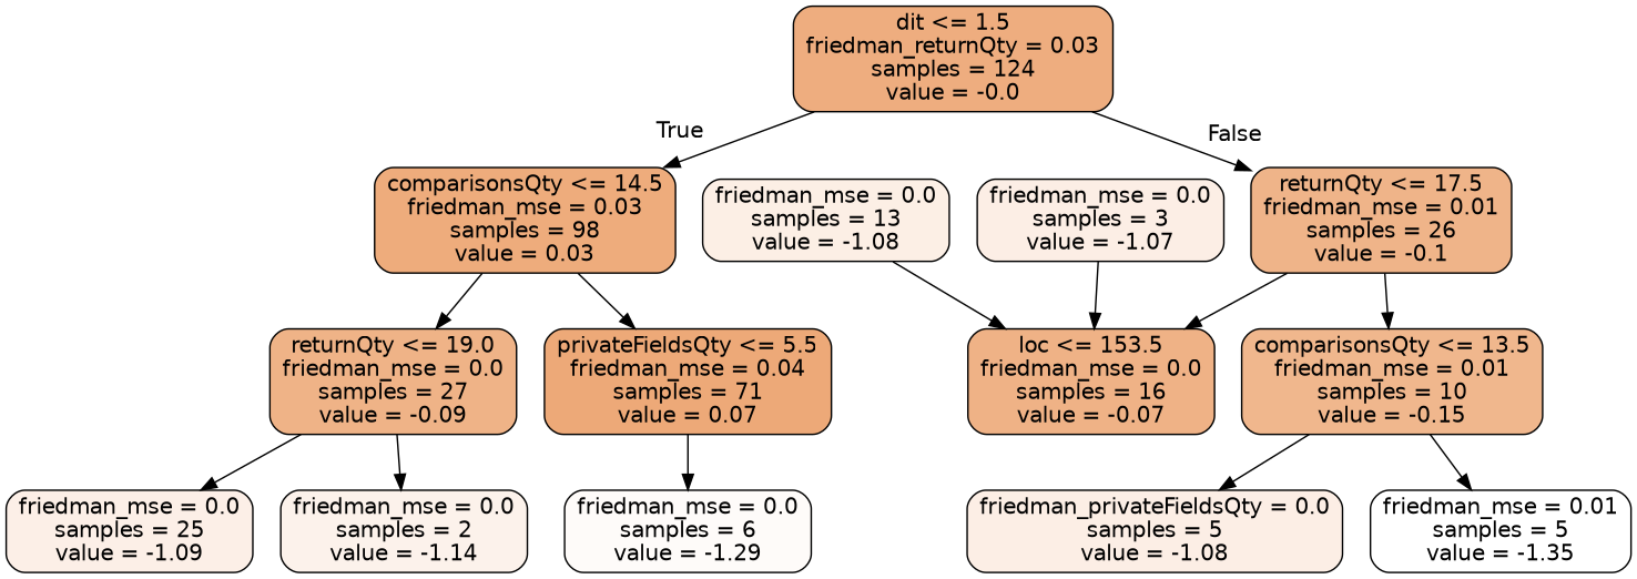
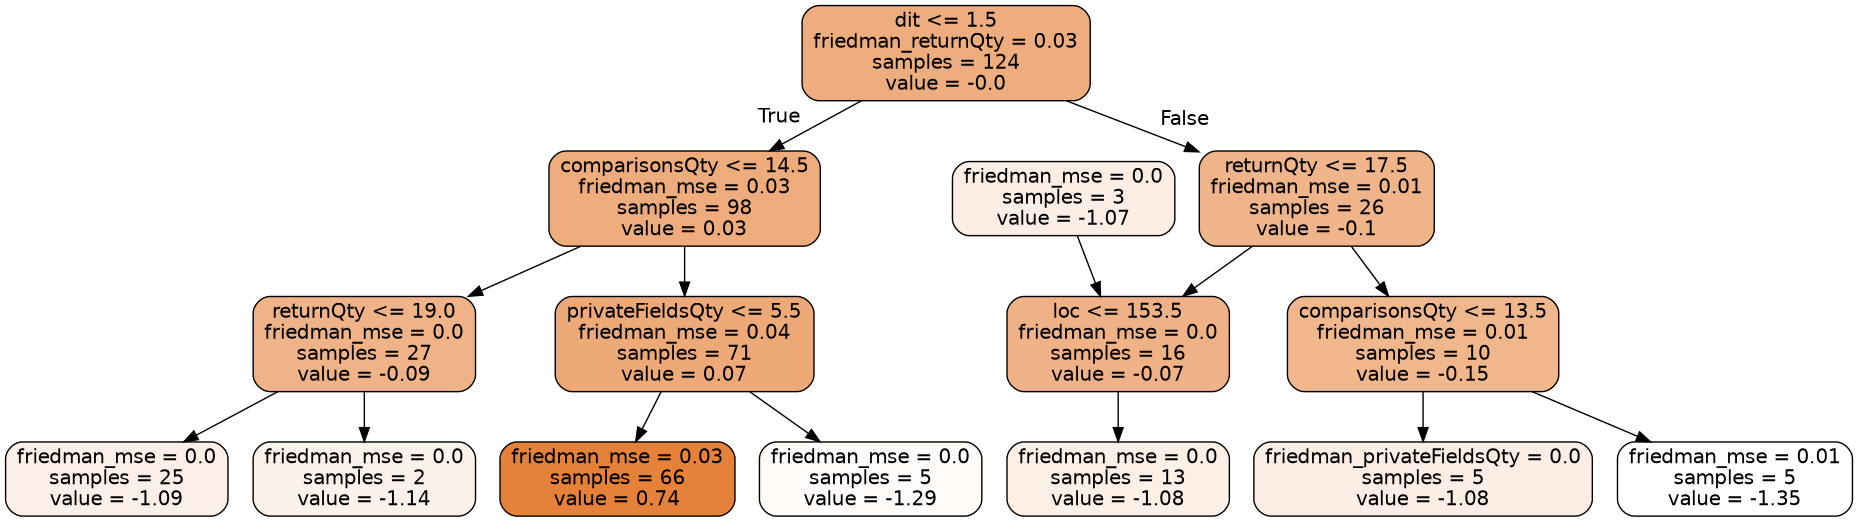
  digraph {
    node [color=black fillcolor="#fceee5" fontname=helvetica shape=box style="filled, rounded"]
    edge [fontname=helvetica]
    n1 [fillcolor="#eead7f" label="dit <= 1.5\nfriedman_returnQty = 0.03\nsamples = 124\nvalue = -0.0"]
    n2 [fillcolor="#eeac7c" label="comparisonsQty <= 14.5\nfriedman_mse = 0.03\nsamples = 98\nvalue = 0.03"]
    n3 [fillcolor="#efb489" label="returnQty <= 17.5\nfriedman_mse = 0.01\nsamples = 26\nvalue = -0.1"]
    n4 [fillcolor="#efb387" label="returnQty <= 19.0\nfriedman_mse = 0.0\nsamples = 27\nvalue = -0.09"]
    n5 [fillcolor="#eda978" label="privateFieldsQty <= 5.5\nfriedman_mse = 0.04\nsamples = 71\nvalue = 0.07"]
    n6 [fillcolor="#efb286" label="loc <= 153.5\nfriedman_mse = 0.0\nsamples = 16\nvalue = -0.07"]
    n7 [fillcolor="#f0b78d" label="comparisonsQty <= 13.5\nfriedman_mse = 0.01\nsamples = 10\nvalue = -0.15"]
    n8 [fillcolor="#fcefe7" label="friedman_mse = 0.0\nsamples = 25\nvalue = -1.09"]
    n9 [fillcolor="#fcf2eb" label="friedman_mse = 0.0\nsamples = 2\nvalue = -1.14"]
-   n11 [fillcolor="#fefbf9" label="friedman_mse = 0.0\nsamples = 6\nvalue = -1.29"]
+   n10 [fillcolor="#e58139" label="friedman_mse = 0.03\nsamples = 66\nvalue = 0.74"]
+   n11 [fillcolor="#fefbf9" label="friedman_mse = 0.0\nsamples = 5\nvalue = -1.29"]
    n12 [fillcolor="#fcefe5" label="friedman_mse = 0.0\nsamples = 13\nvalue = -1.08"]
    n13 [label="friedman_privateFieldsQty = 0.0\nsamples = 5\nvalue = -1.08"]
    n14 [fillcolor="#ffffff" label="friedman_mse = 0.01\nsamples = 5\nvalue = -1.35"]
    n15 [label="friedman_mse = 0.0\nsamples = 3\nvalue = -1.07"]
    n1 -> n2 [headlabel=True labelangle=45 labeldistance=2.5]
    n1 -> n3 [headlabel=False labelangle=-45 labeldistance=2.5]
    n2 -> n4
    n2 -> n5
    n3 -> n6
    n3 -> n7
    n4 -> n8
    n4 -> n9
+   n5 -> n10
    n5 -> n11
-   n12 -> n6
+   n6 -> n12
    n7 -> n13
    n7 -> n14
    n15 -> n6
  }
